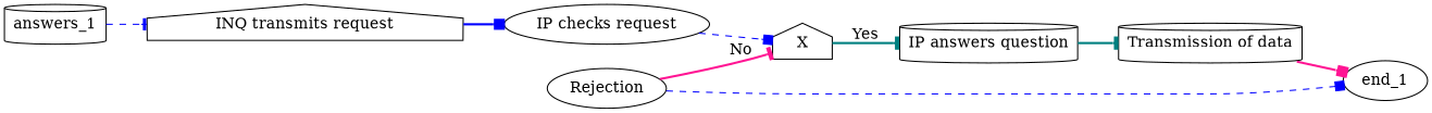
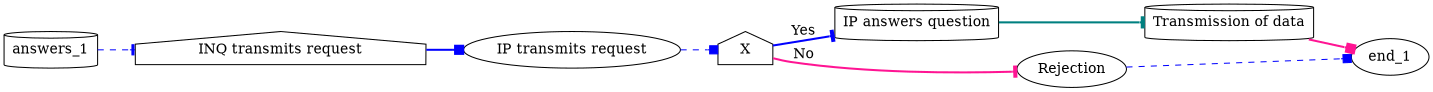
  digraph {
    rankdir=LR
    node [shape=cylinder]
    edge [arrowhead=tee color=blue style=bold]
    n1 [label=answers_1]
    n2 [label="INQ transmits request" shape=house]
-   n3 [label="IP checks request" shape=ellipse]
+   n3 [label="IP transmits request" shape=ellipse]
    n4 [label=X shape=house]
    n5 [label="IP answers question"]
    n6 [label=Rejection shape=ellipse]
    n7 [label="Transmission of data"]
    end_1 [shape=ellipse]
    n1 -> n2 [style=dashed]
    n2 -> n3 [arrowhead=box]
    n3 -> n4 [arrowhead=box style=dashed]
-   n4 -> n5 [color=teal label=Yes]
-   n6 -> n4 [color=deeppink label=No]
+   n4 -> n5 [label=Yes]
+   n4 -> n6 [color=deeppink label=No]
    n5 -> n7 [color=teal]
    n6 -> end_1 [arrowhead=box style=dashed]
    n7 -> end_1 [arrowhead=box color=deeppink]
  }
